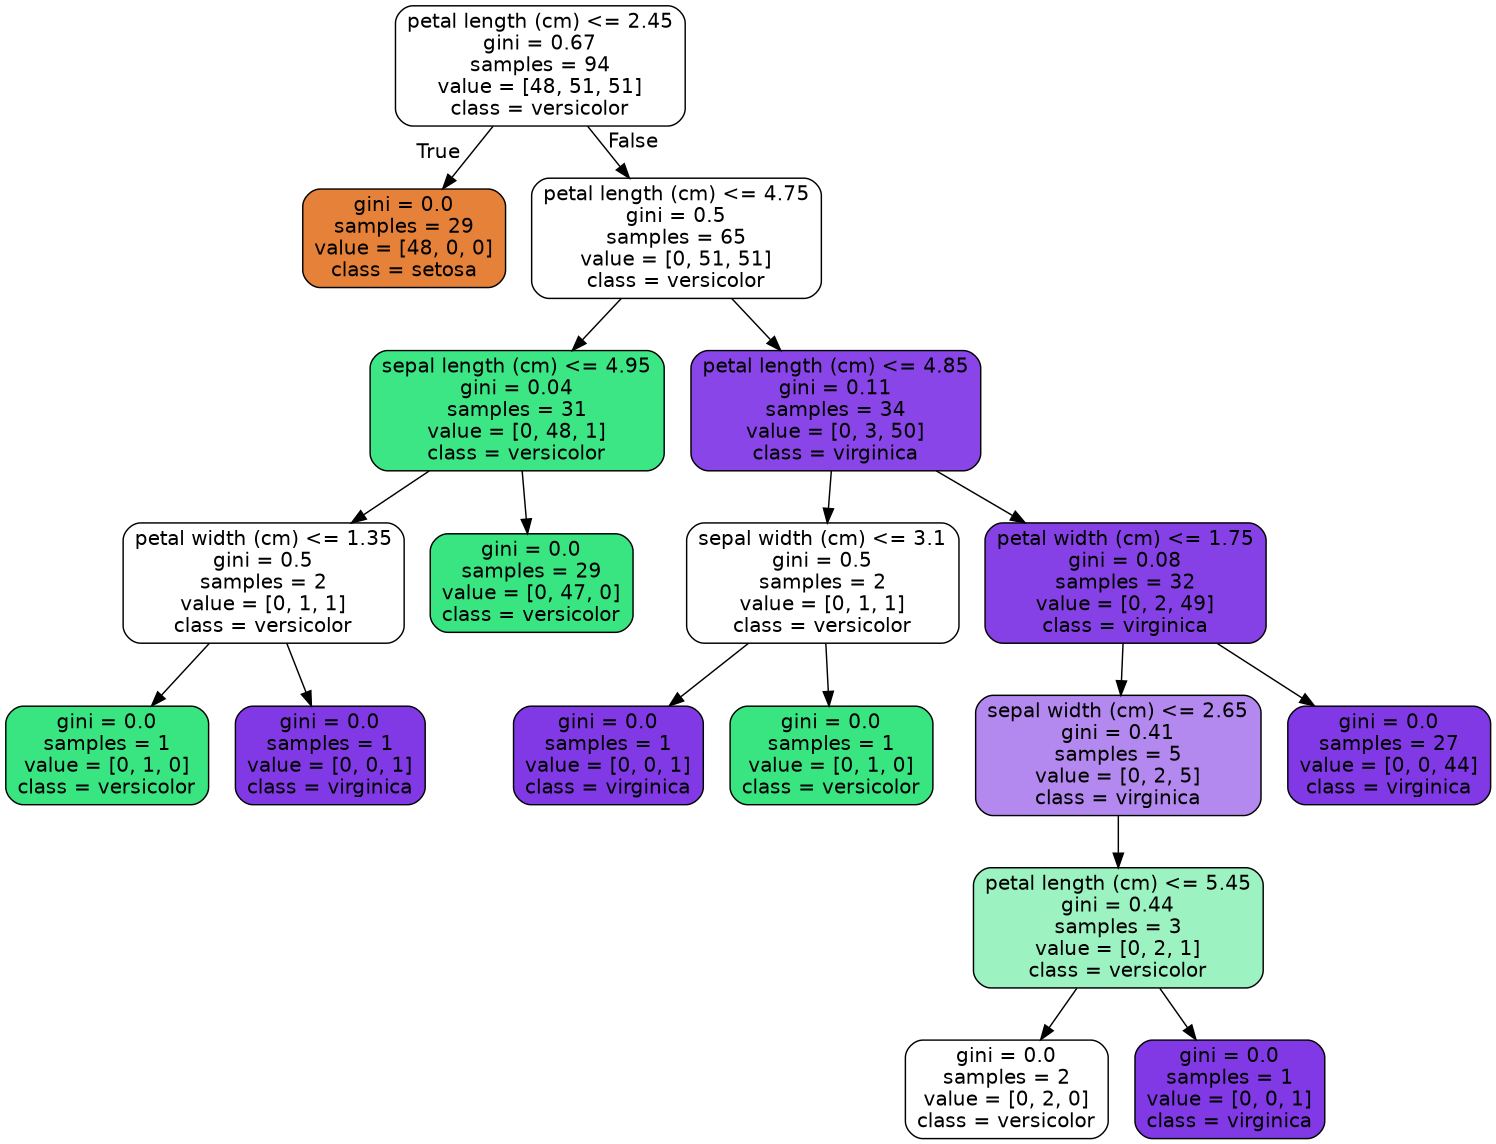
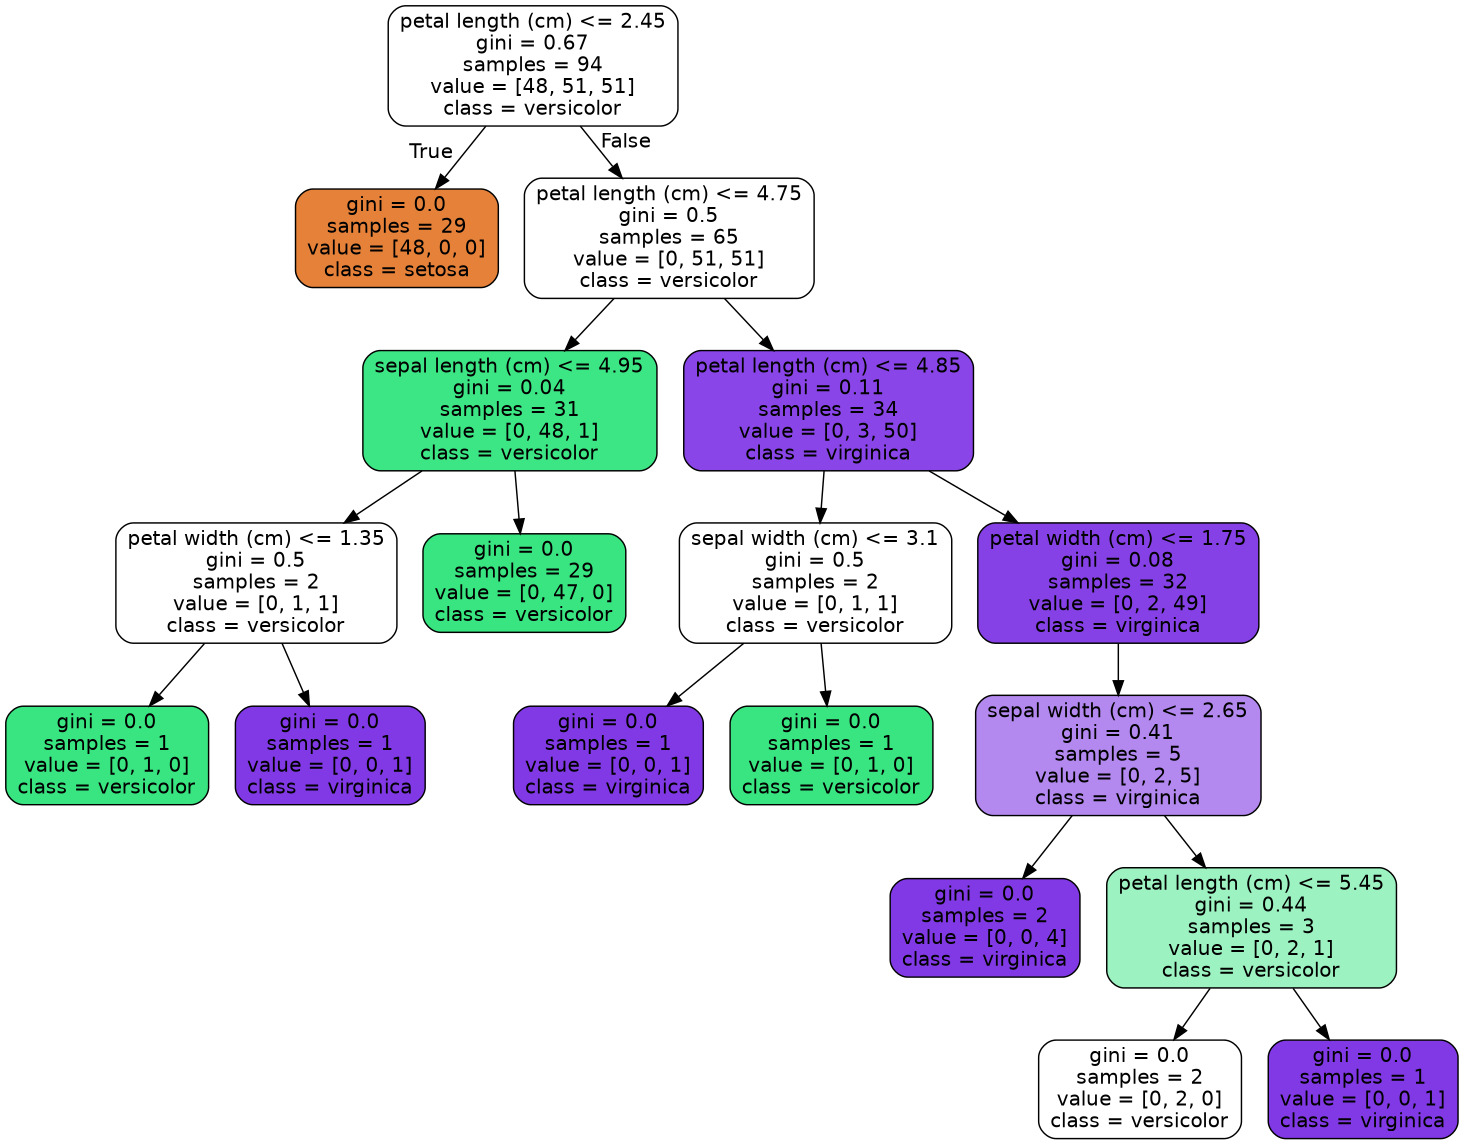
  digraph {
    node [color=black fillcolor="#ffffff" fontname=helvetica shape=box style="filled, rounded"]
    edge [fontname=helvetica]
    n1 [label="petal length (cm) <= 2.45\ngini = 0.67\nsamples = 94\nvalue = [48, 51, 51]\nclass = versicolor"]
    n2 [fillcolor="#e58139" label="gini = 0.0\nsamples = 29\nvalue = [48, 0, 0]\nclass = setosa"]
    n3 [label="petal length (cm) <= 4.75\ngini = 0.5\nsamples = 65\nvalue = [0, 51, 51]\nclass = versicolor"]
    n4 [fillcolor="#3de684" label="sepal length (cm) <= 4.95\ngini = 0.04\nsamples = 31\nvalue = [0, 48, 1]\nclass = versicolor"]
    n5 [fillcolor="#8945e7" label="petal length (cm) <= 4.85\ngini = 0.11\nsamples = 34\nvalue = [0, 3, 50]\nclass = virginica"]
    n6 [label="petal width (cm) <= 1.35\ngini = 0.5\nsamples = 2\nvalue = [0, 1, 1]\nclass = versicolor"]
    n7 [fillcolor="#39e581" label="gini = 0.0\nsamples = 29\nvalue = [0, 47, 0]\nclass = versicolor"]
    n8 [label="sepal width (cm) <= 3.1\ngini = 0.5\nsamples = 2\nvalue = [0, 1, 1]\nclass = versicolor"]
    n9 [fillcolor="#8641e6" label="petal width (cm) <= 1.75\ngini = 0.08\nsamples = 32\nvalue = [0, 2, 49]\nclass = virginica"]
    n10 [fillcolor="#39e581" label="gini = 0.0\nsamples = 1\nvalue = [0, 1, 0]\nclass = versicolor"]
    n11 [fillcolor="#8139e5" label="gini = 0.0\nsamples = 1\nvalue = [0, 0, 1]\nclass = virginica"]
    n12 [fillcolor="#8139e5" label="gini = 0.0\nsamples = 1\nvalue = [0, 0, 1]\nclass = virginica"]
    n13 [fillcolor="#39e581" label="gini = 0.0\nsamples = 1\nvalue = [0, 1, 0]\nclass = versicolor"]
    n14 [fillcolor="#b388ef" label="sepal width (cm) <= 2.65\ngini = 0.41\nsamples = 5\nvalue = [0, 2, 5]\nclass = virginica"]
-   n15 [fillcolor="#8139e5" label="gini = 0.0\nsamples = 27\nvalue = [0, 0, 44]\nclass = virginica"]
+   n16 [fillcolor="#8139e5" label="gini = 0.0\nsamples = 2\nvalue = [0, 0, 4]\nclass = virginica"]
    n17 [fillcolor="#9cf2c0" label="petal length (cm) <= 5.45\ngini = 0.44\nsamples = 3\nvalue = [0, 2, 1]\nclass = versicolor"]
    n18 [label="gini = 0.0\nsamples = 2\nvalue = [0, 2, 0]\nclass = versicolor"]
    n19 [fillcolor="#8139e5" label="gini = 0.0\nsamples = 1\nvalue = [0, 0, 1]\nclass = virginica"]
    n1 -> n2 [headlabel=True labelangle=45 labeldistance=2.5]
    n1 -> n3 [headlabel=False labelangle=-45 labeldistance=2.5]
    n3 -> n4
    n3 -> n5
    n4 -> n6
    n4 -> n7
    n5 -> n8
    n5 -> n9
    n6 -> n10
    n6 -> n11
    n8 -> n12
    n8 -> n13
    n9 -> n14
-   n9 -> n15
+   n14 -> n16
    n14 -> n17
    n17 -> n18
    n17 -> n19
  }
